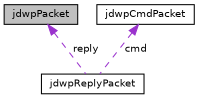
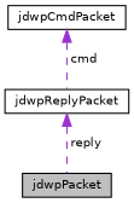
  digraph {
    fontname="DejaVu Sans"
    node [color=black fillcolor=white fontname="DejaVu Sans" fontsize=10 shape=record style=filled]
    edge [color=darkorchid3 dir=back fontname="DejaVu Sans" fontsize=10 labelfontname=Helvetica labelfontsize=10 style=dashed]
    n1 [fillcolor=grey75 fontcolor=black height=0.2 label=jdwpPacket width=0.4]
    n2 [height=0.2 label=jdwpReplyPacket width=0.4]
    n3 [height=0.2 label=jdwpCmdPacket width=0.4]
-   n1 -> n2 [label=" reply"]
+   n2 -> n1 [label=" reply"]
    n3 -> n2 [label=" cmd"]
  }
